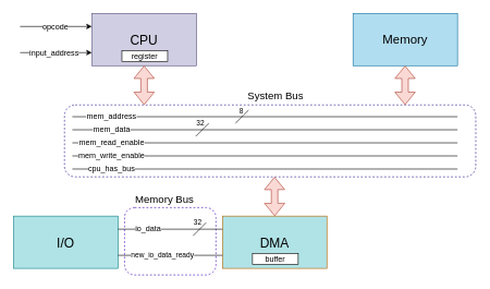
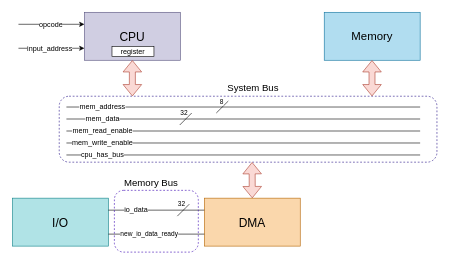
  <mxCell id="0" />
  <mxCell id="1" parent="0" />
  <mxCell id="2" value="" style="rounded=1;whiteSpace=wrap;html=1;fillColor=none;dashed=1;strokeColor=#281488;" vertex="1" parent="1"><mxGeometry x="98" y="160" width="630" height="110" as="geometry" /></mxCell>
  <mxCell id="3" value="CPU" style="rounded=0;whiteSpace=wrap;html=1;fontSize=20;fillColor=#d0cee2;strokeColor=#56517e;" vertex="1" parent="1"><mxGeometry x="140" width="160" height="80" as="geometry" y="20" /></mxCell>
- <mxCell id="4" value="DMA" style="rounded=0;whiteSpace=wrap;html=1;fontSize=20;fillColor=#b0e3e6;strokeColor=#b46504;" vertex="1" parent="1"><mxGeometry x="340" y="330" width="160" height="80" as="geometry" /></mxCell>
+ <mxCell id="4" value="DMA" style="rounded=0;whiteSpace=wrap;html=1;fontSize=20;fillColor=#fad7ac;strokeColor=#b46504;" vertex="1" parent="1"><mxGeometry x="340" y="330" width="160" height="80" as="geometry" /></mxCell>
  <mxCell id="5" value="Memory" style="rounded=0;whiteSpace=wrap;html=1;fontSize=19;fillColor=#b1ddf0;strokeColor=#10739e;" vertex="1" parent="1"><mxGeometry x="540" width="160" height="80" as="geometry" y="20" /></mxCell>
  <mxCell id="6" value="I/O" style="rounded=0;whiteSpace=wrap;html=1;fontSize=20;fillColor=#b0e3e6;strokeColor=#0e8088;" vertex="1" parent="1"><mxGeometry y="330" width="160" height="80" as="geometry" x="20" /></mxCell>
  <mxCell id="7" value="" style="endArrow=none;html=1;rounded=0;fontSize=17;" edge="1" parent="1"><mxGeometry width="50" height="50" relative="1" as="geometry"><mxPoint x="110" y="218" as="sourcePoint" /><mxPoint x="700" y="218" as="targetPoint" /></mxGeometry></mxCell>
  <mxCell id="8" value="mem_read_enable" style="edgeLabel;html=1;align=center;verticalAlign=middle;resizable=0;points=[];fontSize=12;" vertex="1" connectable="0" parent="7"><mxGeometry x="-0.8" y="1" relative="1" as="geometry"><mxPoint as="offset" /></mxGeometry></mxCell>
  <mxCell id="9" value="" style="endArrow=none;html=1;rounded=0;fontSize=17;" edge="1" parent="1"><mxGeometry width="50" height="50" relative="1" as="geometry"><mxPoint x="110" y="238" as="sourcePoint" /><mxPoint x="700" y="238" as="targetPoint" /></mxGeometry></mxCell>
  <mxCell id="10" value="mem_write_enable" style="edgeLabel;html=1;align=center;verticalAlign=middle;resizable=0;points=[];fontSize=12;" vertex="1" connectable="0" parent="9"><mxGeometry x="-0.8" y="1" relative="1" as="geometry"><mxPoint as="offset" /></mxGeometry></mxCell>
  <mxCell id="11" value="" style="endArrow=none;html=1;rounded=0;fontSize=17;" edge="1" parent="1"><mxGeometry width="50" height="50" relative="1" as="geometry"><mxPoint x="110" y="258" as="sourcePoint" /><mxPoint x="700" y="258" as="targetPoint" /></mxGeometry></mxCell>
  <mxCell id="12" value="cpu_has_bus" style="edgeLabel;html=1;align=center;verticalAlign=middle;resizable=0;points=[];fontSize=12;" vertex="1" connectable="0" parent="11"><mxGeometry x="-0.8" y="1" relative="1" as="geometry"><mxPoint as="offset" /></mxGeometry></mxCell>
  <mxCell id="13" value="" style="endArrow=none;html=1;rounded=0;fontSize=17;" edge="1" parent="1"><mxGeometry width="50" height="50" relative="1" as="geometry"><mxPoint x="110" y="198" as="sourcePoint" /><mxPoint x="700" y="198" as="targetPoint" /></mxGeometry></mxCell>
  <mxCell id="14" value="mem_data" style="edgeLabel;html=1;align=center;verticalAlign=middle;resizable=0;points=[];fontSize=12;" vertex="1" connectable="0" parent="13"><mxGeometry x="-0.8" y="1" relative="1" as="geometry"><mxPoint as="offset" /></mxGeometry></mxCell>
  <mxCell id="15" value="" style="endArrow=none;html=1;rounded=0;fontSize=17;" edge="1" parent="1"><mxGeometry width="50" height="50" relative="1" as="geometry"><mxPoint x="110" y="178" as="sourcePoint" /><mxPoint x="700" y="178" as="targetPoint" /></mxGeometry></mxCell>
  <mxCell id="16" value="mem_address" style="edgeLabel;html=1;align=center;verticalAlign=middle;resizable=0;points=[];fontSize=12;" vertex="1" connectable="0" parent="15"><mxGeometry x="-0.8" y="1" relative="1" as="geometry"><mxPoint as="offset" /></mxGeometry></mxCell>
  <mxCell id="17" value="" style="endArrow=none;html=1;rounded=0;" edge="1" parent="1"><mxGeometry width="50" height="50" relative="1" as="geometry"><mxPoint x="360" y="188" as="sourcePoint" /><mxPoint x="380" y="168" as="targetPoint" /></mxGeometry></mxCell>
  <mxCell id="18" value="8" style="edgeLabel;html=1;align=center;verticalAlign=middle;resizable=0;points=[];" vertex="1" connectable="0" parent="17"><mxGeometry x="0.36" y="2" relative="1" as="geometry"><mxPoint x="-4" y="-5" as="offset" /></mxGeometry></mxCell>
  <mxCell id="19" value="" style="endArrow=none;html=1;rounded=0;" edge="1" parent="1"><mxGeometry width="50" height="50" relative="1" as="geometry"><mxPoint x="299" y="208" as="sourcePoint" /><mxPoint x="319" y="188" as="targetPoint" /></mxGeometry></mxCell>
  <mxCell id="20" value="32" style="edgeLabel;html=1;align=center;verticalAlign=middle;resizable=0;points=[];" vertex="1" connectable="0" parent="19"><mxGeometry x="0.36" y="2" relative="1" as="geometry"><mxPoint x="-6" y="-7" as="offset" /></mxGeometry></mxCell>
  <mxCell id="21" value="" style="endArrow=none;html=1;rounded=0;entryX=0;entryY=0.25;entryDx=0;entryDy=0;exitX=1;exitY=0.25;exitDx=0;exitDy=0;" edge="1" parent="1" source="6" target="4"><mxGeometry width="50" height="50" relative="1" as="geometry"><mxPoint x="360" y="500" as="sourcePoint" /><mxPoint x="410" y="450" as="targetPoint" /></mxGeometry></mxCell>
  <mxCell id="22" value="io_data" style="edgeLabel;html=1;align=center;verticalAlign=middle;resizable=0;points=[];fontSize=12;" vertex="1" connectable="0" parent="21"><mxGeometry x="-0.509" y="1" relative="1" as="geometry"><mxPoint x="6" as="offset" /></mxGeometry></mxCell>
  <mxCell id="23" value="" style="endArrow=none;html=1;rounded=0;entryX=0;entryY=0.75;entryDx=0;entryDy=0;exitX=1;exitY=0.75;exitDx=0;exitDy=0;" edge="1" parent="1" source="6" target="4"><mxGeometry width="50" height="50" relative="1" as="geometry"><mxPoint x="360" y="500" as="sourcePoint" /><mxPoint x="410" y="450" as="targetPoint" /></mxGeometry></mxCell>
  <mxCell id="24" value="new_io_data_ready" style="edgeLabel;html=1;align=center;verticalAlign=middle;resizable=0;points=[];" vertex="1" connectable="0" parent="23"><mxGeometry x="-0.395" relative="1" as="geometry"><mxPoint x="19" y="-1" as="offset" /></mxGeometry></mxCell>
  <mxCell id="25" value="" style="endArrow=none;html=1;rounded=0;" edge="1" parent="1"><mxGeometry width="50" height="50" relative="1" as="geometry"><mxPoint x="295" y="360" as="sourcePoint" /><mxPoint x="315" y="340" as="targetPoint" /></mxGeometry></mxCell>
  <mxCell id="26" value="32" style="edgeLabel;html=1;align=center;verticalAlign=middle;resizable=0;points=[];" vertex="1" connectable="0" parent="25"><mxGeometry x="0.36" y="2" relative="1" as="geometry"><mxPoint x="-6" y="-7" as="offset" /></mxGeometry></mxCell>
  <mxCell id="27" value="" style="shape=flexArrow;endArrow=classic;startArrow=classic;html=1;rounded=0;entryX=0.5;entryY=1;entryDx=0;entryDy=0;fillColor=#fad9d5;strokeColor=#ae4132;" edge="1" parent="1" target="3"><mxGeometry width="100" height="100" relative="1" as="geometry"><mxPoint x="220" y="160" as="sourcePoint" /><mxPoint x="400" y="110" as="targetPoint" /></mxGeometry></mxCell>
  <mxCell id="28" value="" style="shape=flexArrow;endArrow=classic;startArrow=classic;html=1;rounded=0;entryX=0.75;entryY=1;entryDx=0;entryDy=0;exitX=0.5;exitY=0;exitDx=0;exitDy=0;fillColor=#fad9d5;strokeColor=#ae4132;" edge="1" parent="1" source="4"><mxGeometry width="100" height="100" relative="1" as="geometry"><mxPoint x="419.71" y="330" as="sourcePoint" /><mxPoint x="419.71" y="270" as="targetPoint" /></mxGeometry></mxCell>
  <mxCell id="29" value="" style="shape=flexArrow;endArrow=classic;startArrow=classic;html=1;rounded=0;entryX=0.75;entryY=1;entryDx=0;entryDy=0;fillColor=#fad9d5;strokeColor=#ae4132;" edge="1" parent="1"><mxGeometry width="100" height="100" relative="1" as="geometry"><mxPoint x="619.71" y="160" as="sourcePoint" /><mxPoint x="619.71" y="100" as="targetPoint" /></mxGeometry></mxCell>
  <mxCell id="30" value="System Bus" style="text;html=1;align=center;verticalAlign=middle;resizable=0;points=[];autosize=1;strokeColor=none;fillColor=none;fontSize=16;" vertex="1" parent="1"><mxGeometry x="366" y="130" width="110" height="30" as="geometry" /></mxCell>
  <mxCell id="31" value="" style="rounded=1;whiteSpace=wrap;html=1;fillColor=none;dashed=1;strokeColor=#3A05B3;" vertex="1" parent="1"><mxGeometry x="190" y="317" width="140" height="103" as="geometry" /></mxCell>
  <mxCell id="32" value="Memory Bus" style="text;html=1;align=center;verticalAlign=middle;resizable=0;points=[];autosize=1;strokeColor=none;fillColor=none;fontSize=16;" vertex="1" parent="1"><mxGeometry x="186" y="290" width="130" height="30" as="geometry" /></mxCell>
- <mxCell id="33" value="buffer" style="rounded=0;whiteSpace=wrap;html=1;" vertex="1" parent="1"><mxGeometry x="386" y="387" width="70" height="17" as="geometry" /></mxCell>
  <mxCell id="34" value="register" style="rounded=0;whiteSpace=wrap;html=1;" vertex="1" parent="1"><mxGeometry x="186" y="77" width="70" height="17" as="geometry" /></mxCell>
  <mxCell id="35" value="" style="endArrow=classic;html=1;rounded=0;entryX=0;entryY=0.25;entryDx=0;entryDy=0;" edge="1" parent="1" target="3"><mxGeometry width="50" height="50" relative="1" as="geometry"><mxPoint x="30" y="40" as="sourcePoint" /><mxPoint x="440" y="160" as="targetPoint" /></mxGeometry></mxCell>
  <mxCell id="36" value="opcode" style="edgeLabel;html=1;align=center;verticalAlign=middle;resizable=0;points=[];fontSize=12;" vertex="1" connectable="0" parent="35"><mxGeometry x="-0.699" y="-1" relative="1" as="geometry"><mxPoint x="36" y="-1" as="offset" /></mxGeometry></mxCell>
  <mxCell id="37" value="" style="endArrow=classic;html=1;rounded=0;entryX=0;entryY=0.75;entryDx=0;entryDy=0;" edge="1" parent="1" target="3"><mxGeometry width="50" height="50" relative="1" as="geometry"><mxPoint x="30" y="80" as="sourcePoint" /><mxPoint x="150" y="50" as="targetPoint" /></mxGeometry></mxCell>
  <mxCell id="38" value="input_address" style="edgeLabel;html=1;align=center;verticalAlign=middle;resizable=0;points=[];fontSize=12;" vertex="1" connectable="0" parent="37"><mxGeometry x="-0.078" y="-1" relative="1" as="geometry"><mxPoint y="-1" as="offset" /></mxGeometry></mxCell>
